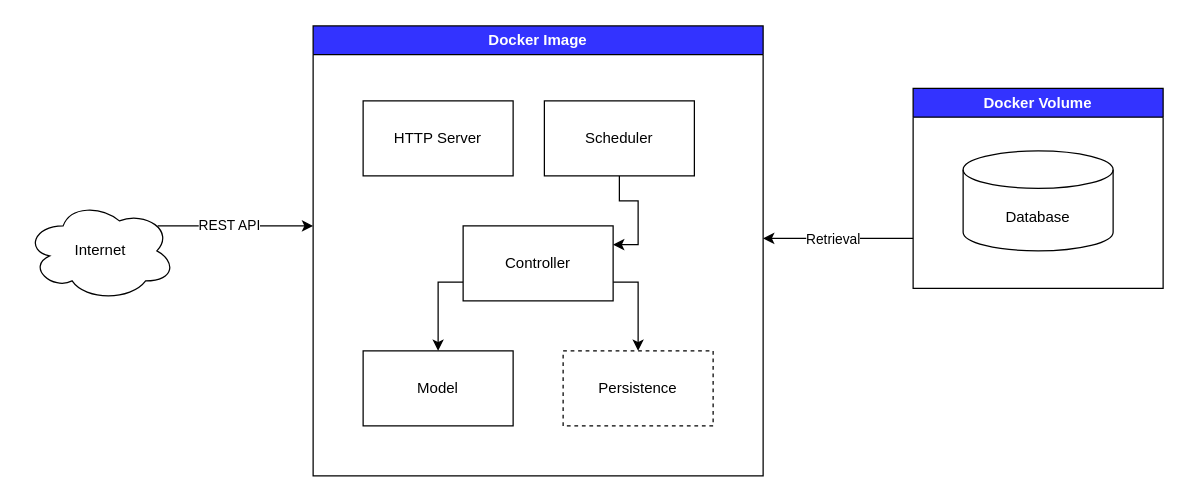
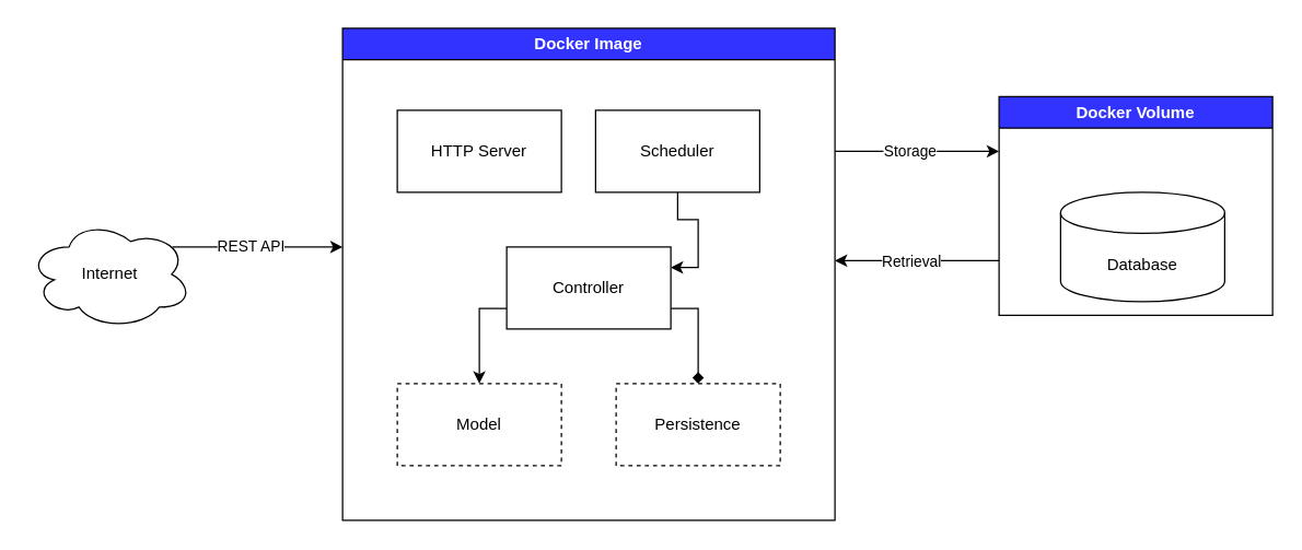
  <mxCell id="0" />
  <mxCell id="1" parent="0" />
+ <mxCell id="2" style="edgeStyle=orthogonalEdgeStyle;rounded=0;orthogonalLoop=1;jettySize=auto;html=1;exitX=1;exitY=0.25;exitDx=0;exitDy=0;entryX=0;entryY=0.25;entryDx=0;entryDy=0;" edge="1" parent="1" source="4" target="15"><mxGeometry relative="1" as="geometry" /></mxCell>
+ <mxCell id="3" value="Storage" style="edgeLabel;html=1;align=center;verticalAlign=middle;resizable=0;points=[];" vertex="1" connectable="0" parent="2"><mxGeometry x="-0.097" y="1" relative="1" as="geometry"><mxPoint as="offset" /></mxGeometry></mxCell>
  <mxCell id="4" value="&lt;font color=&quot;#ffffff&quot;&gt;Docker Image&lt;/font&gt;" style="swimlane;whiteSpace=wrap;html=1;fillColor=#3333FF;" vertex="1" parent="1"><mxGeometry x="250" y="20" width="360" height="360" as="geometry" /></mxCell>
- <mxCell id="5" value="Model" style="rounded=0;whiteSpace=wrap;html=1;" vertex="1" parent="4"><mxGeometry x="40" y="260" width="120" height="60" as="geometry" /></mxCell>
+ <mxCell id="5" value="Model" style="rounded=0;whiteSpace=wrap;html=1;dashed=1;" vertex="1" parent="4"><mxGeometry x="40" y="260" width="120" height="60" as="geometry" /></mxCell>
  <mxCell id="6" style="edgeStyle=orthogonalEdgeStyle;rounded=0;orthogonalLoop=1;jettySize=auto;html=1;exitX=0;exitY=0.75;exitDx=0;exitDy=0;" edge="1" parent="4" source="8" target="5"><mxGeometry relative="1" as="geometry" /></mxCell>
- <mxCell id="7" style="edgeStyle=orthogonalEdgeStyle;rounded=0;orthogonalLoop=1;jettySize=auto;html=1;exitX=1;exitY=0.75;exitDx=0;exitDy=0;entryX=0.5;entryY=0;entryDx=0;entryDy=0;" edge="1" parent="4" source="8" target="9"><mxGeometry relative="1" as="geometry" /></mxCell>
+ <mxCell id="7" style="edgeStyle=orthogonalEdgeStyle;rounded=0;orthogonalLoop=1;jettySize=auto;html=1;exitX=1;exitY=0.75;exitDx=0;exitDy=0;entryX=0.5;entryY=0;entryDx=0;entryDy=0;endArrow=diamond;" edge="1" parent="4" source="8" target="9"><mxGeometry relative="1" as="geometry" /></mxCell>
  <mxCell id="8" value="Controller" style="rounded=0;whiteSpace=wrap;html=1;" vertex="1" parent="4"><mxGeometry x="120" y="160" width="120" height="60" as="geometry" /></mxCell>
  <mxCell id="9" value="Persistence" style="rounded=0;whiteSpace=wrap;html=1;dashed=1;" vertex="1" parent="4"><mxGeometry x="200" y="260" width="120" height="60" as="geometry" /></mxCell>
  <mxCell id="10" style="edgeStyle=orthogonalEdgeStyle;rounded=0;orthogonalLoop=1;jettySize=auto;html=1;entryX=1;entryY=0.25;entryDx=0;entryDy=0;" edge="1" parent="4" source="11" target="8"><mxGeometry relative="1" as="geometry" /></mxCell>
  <mxCell id="11" value="Scheduler" style="rounded=0;whiteSpace=wrap;html=1;" vertex="1" parent="4"><mxGeometry x="185" y="60" width="120" height="60" as="geometry" /></mxCell>
  <mxCell id="12" value="HTTP Server" style="rounded=0;whiteSpace=wrap;html=1;" vertex="1" parent="4"><mxGeometry x="40" y="60" width="120" height="60" as="geometry" /></mxCell>
  <mxCell id="13" style="edgeStyle=orthogonalEdgeStyle;rounded=0;orthogonalLoop=1;jettySize=auto;html=1;exitX=0;exitY=0.75;exitDx=0;exitDy=0;" edge="1" parent="1" source="15"><mxGeometry relative="1" as="geometry"><mxPoint x="610" y="190" as="targetPoint" /></mxGeometry></mxCell>
  <mxCell id="14" value="Retrieval" style="edgeLabel;html=1;align=center;verticalAlign=middle;resizable=0;points=[];" vertex="1" connectable="0" parent="13"><mxGeometry x="0.073" relative="1" as="geometry"><mxPoint as="offset" /></mxGeometry></mxCell>
  <mxCell id="15" value="&lt;font color=&quot;#ffffff&quot;&gt;Docker Volume&lt;/font&gt;" style="swimlane;whiteSpace=wrap;html=1;fillColor=#3333FF;" vertex="1" parent="1"><mxGeometry x="730" y="70" width="200" height="160" as="geometry" /></mxCell>
- <mxCell id="16" value="Database" style="shape=cylinder3;whiteSpace=wrap;html=1;boundedLbl=1;backgroundOutline=1;size=15;" vertex="1" parent="15"><mxGeometry x="40" y="50" width="120" height="80" as="geometry" /></mxCell>
+ <mxCell id="16" value="Database" style="shape=cylinder3;whiteSpace=wrap;html=1;boundedLbl=1;backgroundOutline=1;size=15;" vertex="1" parent="15"><mxGeometry x="45" y="70" width="120" height="80" as="geometry" /></mxCell>
  <mxCell id="17" style="edgeStyle=orthogonalEdgeStyle;rounded=0;orthogonalLoop=1;jettySize=auto;html=1;exitX=0.88;exitY=0.25;exitDx=0;exitDy=0;exitPerimeter=0;" edge="1" parent="1" source="19"><mxGeometry relative="1" as="geometry"><mxPoint x="250" y="180" as="targetPoint" /></mxGeometry></mxCell>
  <mxCell id="18" value="REST API" style="edgeLabel;html=1;align=center;verticalAlign=middle;resizable=0;points=[];" vertex="1" connectable="0" parent="17"><mxGeometry x="-0.082" y="1" relative="1" as="geometry"><mxPoint as="offset" /></mxGeometry></mxCell>
  <mxCell id="19" value="Internet" style="ellipse;shape=cloud;whiteSpace=wrap;html=1;" vertex="1" parent="1"><mxGeometry x="20" y="160" width="120" height="80" as="geometry" /></mxCell>
